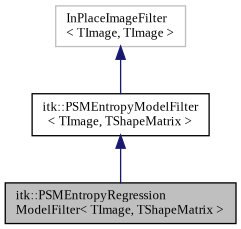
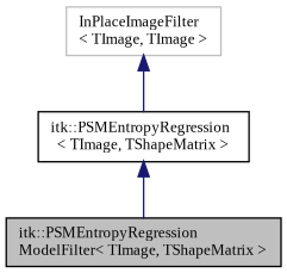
  digraph {
    fontname="Liberation Serif"
    node [color=black fillcolor=white fontname="Liberation Serif" fontsize=10 shape=record style=filled]
    edge [color=midnightblue dir=back fontname="Liberation Serif" fontsize=10 labelfontname=Helvetica labelfontsize=10 style=solid]
    n1 [fillcolor=grey75 fontcolor=black height=0.2 label="itk::PSMEntropyRegression\lModelFilter\< TImage, TShapeMatrix \>" width=0.4]
-   n2 [height=0.2 label="itk::PSMEntropyModelFilter\l\< TImage, TShapeMatrix \>" width=0.4]
+   n2 [height=0.2 label="itk::PSMEntropyRegression\l\< TImage, TShapeMatrix \>" width=0.4]
    n3 [color=grey75 height=0.2 label="InPlaceImageFilter\l\< TImage, TImage \>" width=0.4]
    n2 -> n1
    n3 -> n2
  }
